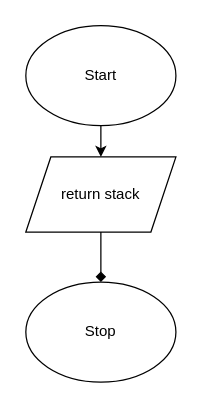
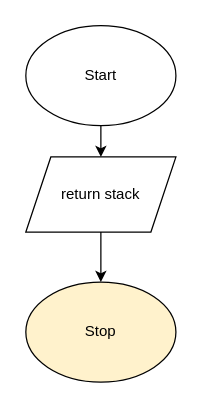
  <mxCell id="0" />
  <mxCell id="1" parent="0" />
  <mxCell id="2" style="edgeStyle=none;html=1;exitX=0.5;exitY=1;exitDx=0;exitDy=0;entryX=0.5;entryY=0;entryDx=0;entryDy=0;" edge="1" parent="1" source="3" target="5"><mxGeometry relative="1" as="geometry" /></mxCell>
  <mxCell id="3" value="Start" style="ellipse;whiteSpace=wrap;html=1;" vertex="1" parent="1"><mxGeometry x="20" y="20" width="120" height="80" as="geometry" /></mxCell>
- <mxCell id="4" style="edgeStyle=none;html=1;exitX=0.5;exitY=1;exitDx=0;exitDy=0;endArrow=diamond;" edge="1" parent="1" source="5" target="6"><mxGeometry relative="1" as="geometry" /></mxCell>
+ <mxCell id="4" style="edgeStyle=none;html=1;exitX=0.5;exitY=1;exitDx=0;exitDy=0;" edge="1" parent="1" source="5" target="6"><mxGeometry relative="1" as="geometry" /></mxCell>
  <mxCell id="5" value="return stack" style="shape=parallelogram;perimeter=parallelogramPerimeter;whiteSpace=wrap;html=1;fixedSize=1;" vertex="1" parent="1"><mxGeometry x="20" y="125" width="120" height="60" as="geometry" /></mxCell>
- <mxCell id="6" value="Stop" style="ellipse;whiteSpace=wrap;html=1;" vertex="1" parent="1"><mxGeometry x="20" y="225" width="120" height="80" as="geometry" /></mxCell>
+ <mxCell id="6" value="Stop" style="ellipse;whiteSpace=wrap;html=1;fillColor=#fff2cc;" vertex="1" parent="1"><mxGeometry x="20" y="225" width="120" height="80" as="geometry" /></mxCell>
